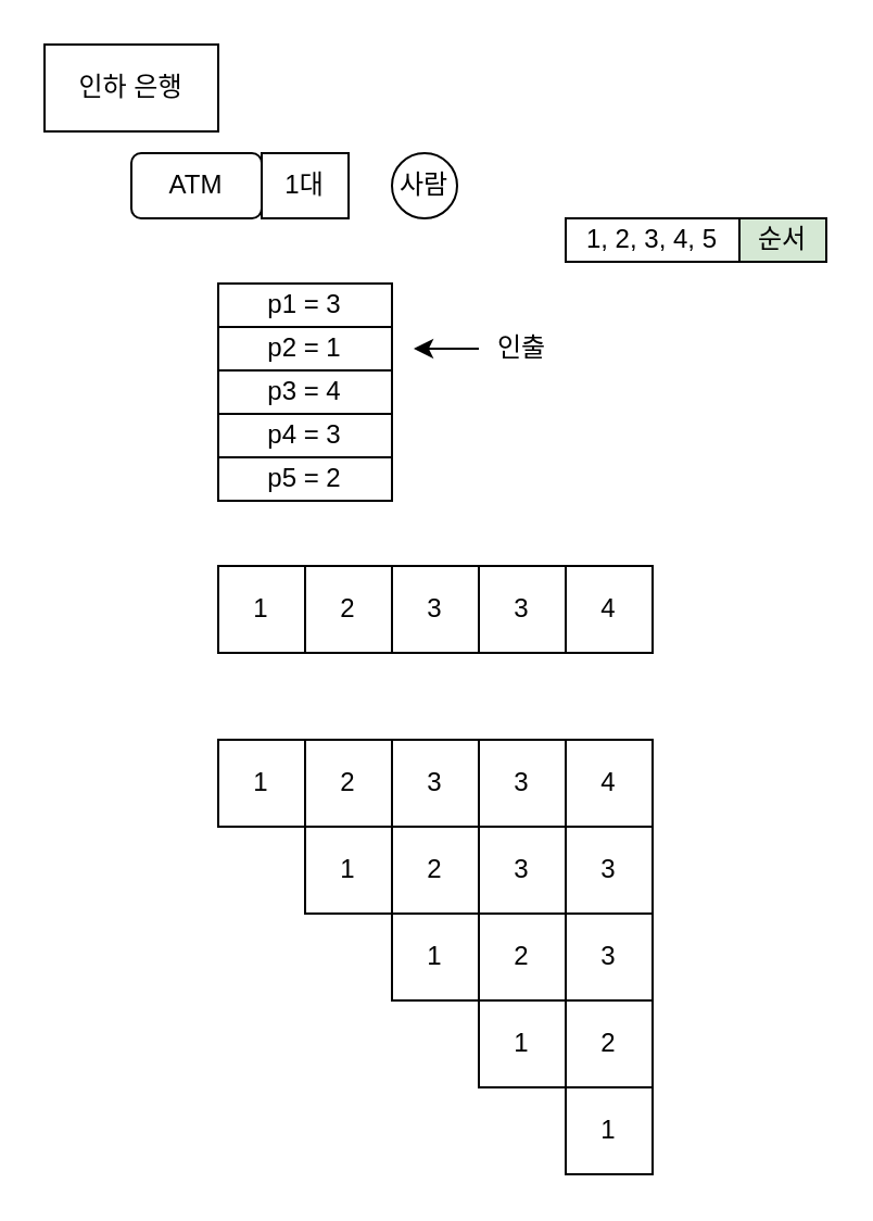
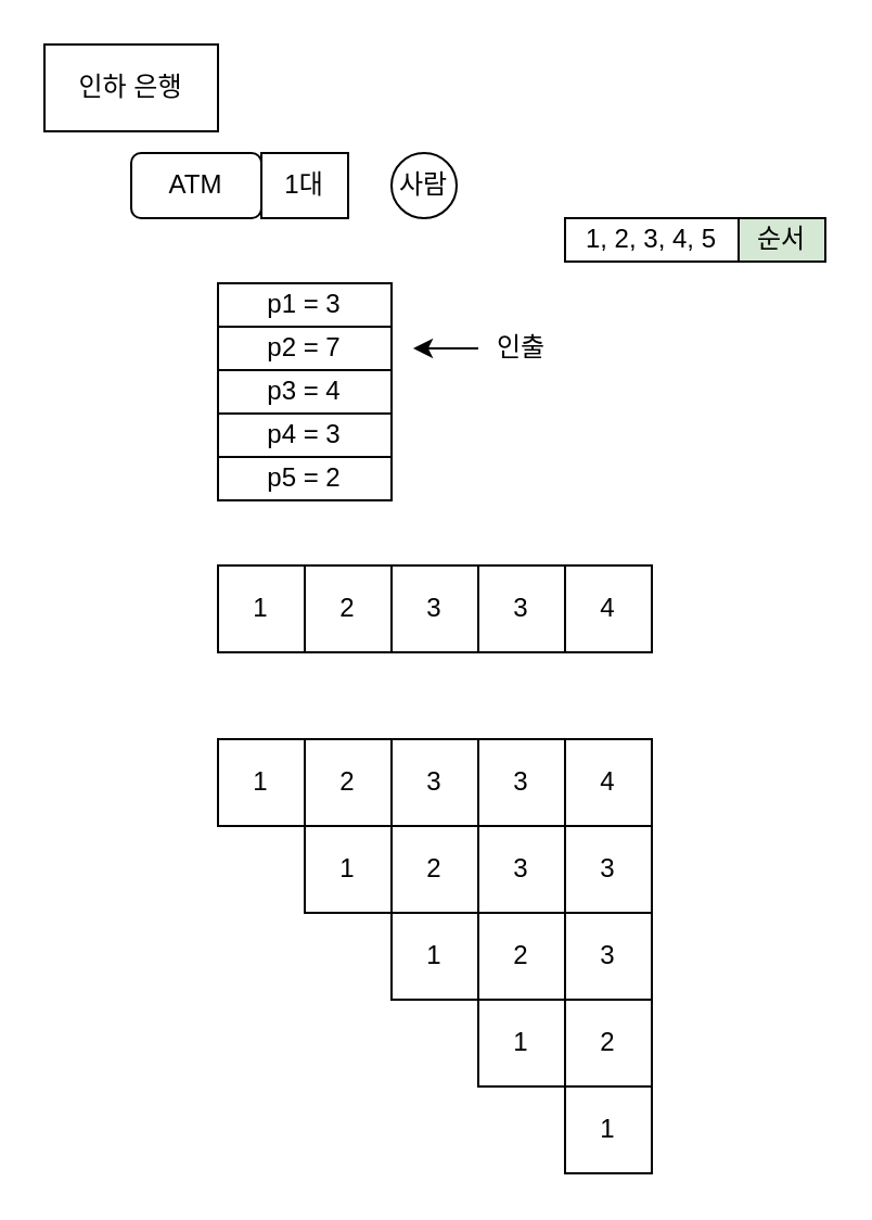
  <mxCell id="0" />
  <mxCell id="1" parent="0" />
  <mxCell id="2" value="인하 은행" style="rounded=0;whiteSpace=wrap;html=1;" vertex="1" parent="1"><mxGeometry x="20" y="20" width="80" height="40" as="geometry" /></mxCell>
  <mxCell id="3" value="ATM" style="whiteSpace=wrap;html=1;rounded=1;" vertex="1" parent="1"><mxGeometry x="60" y="70" width="60" height="30" as="geometry" /></mxCell>
  <mxCell id="4" value="1대" style="rounded=0;whiteSpace=wrap;html=1;" vertex="1" parent="1"><mxGeometry x="120" y="70" width="40" height="30" as="geometry" /></mxCell>
  <mxCell id="5" value="사람" style="ellipse;whiteSpace=wrap;html=1;aspect=fixed;" vertex="1" parent="1"><mxGeometry x="180" y="70" width="30" height="30" as="geometry" /></mxCell>
  <mxCell id="6" value="p1 = 3" style="rounded=0;whiteSpace=wrap;html=1;" vertex="1" parent="1"><mxGeometry x="100" y="130" width="80" height="20" as="geometry" /></mxCell>
- <mxCell id="7" value="p2 = 1" style="rounded=0;whiteSpace=wrap;html=1;" vertex="1" parent="1"><mxGeometry x="100" y="150" width="80" height="20" as="geometry" /></mxCell>
+ <mxCell id="7" value="p2 = 7" style="rounded=0;whiteSpace=wrap;html=1;" vertex="1" parent="1"><mxGeometry x="100" y="150" width="80" height="20" as="geometry" /></mxCell>
  <mxCell id="8" value="p3 = 4" style="rounded=0;whiteSpace=wrap;html=1;" vertex="1" parent="1"><mxGeometry x="100" y="170" width="80" height="20" as="geometry" /></mxCell>
  <mxCell id="9" value="p4 = 3" style="rounded=0;whiteSpace=wrap;html=1;" vertex="1" parent="1"><mxGeometry x="100" y="190" width="80" height="20" as="geometry" /></mxCell>
  <mxCell id="10" value="p5 = 2" style="rounded=0;whiteSpace=wrap;html=1;" vertex="1" parent="1"><mxGeometry x="100" y="210" width="80" height="20" as="geometry" /></mxCell>
  <mxCell id="11" value="" style="group" vertex="1" connectable="0" parent="1"><mxGeometry x="260" y="100" width="120" height="20" as="geometry" /></mxCell>
  <mxCell id="12" value="" style="group" vertex="1" connectable="0" parent="11"><mxGeometry width="120" height="20" as="geometry" /></mxCell>
  <mxCell id="13" value="1, 2, 3, 4, 5" style="rounded=0;whiteSpace=wrap;html=1;" vertex="1" parent="12"><mxGeometry width="80" height="20" as="geometry" /></mxCell>
  <mxCell id="14" value="순서" style="rounded=0;whiteSpace=wrap;html=1;fillColor=#d5e8d4;" vertex="1" parent="12"><mxGeometry x="80" width="40" height="20" as="geometry" /></mxCell>
  <mxCell id="15" style="edgeStyle=orthogonalEdgeStyle;rounded=0;orthogonalLoop=1;jettySize=auto;html=1;" edge="1" parent="1" source="16"><mxGeometry relative="1" as="geometry"><mxPoint x="190" y="160" as="targetPoint" /></mxGeometry></mxCell>
  <mxCell id="16" value="인출" style="text;html=1;strokeColor=none;fillColor=none;align=center;verticalAlign=middle;whiteSpace=wrap;rounded=0;" vertex="1" parent="1"><mxGeometry x="220" y="150" width="40" height="20" as="geometry" /></mxCell>
  <mxCell id="17" value="3" style="rounded=0;whiteSpace=wrap;html=1;" vertex="1" parent="1"><mxGeometry x="180" y="260" width="40" height="40" as="geometry" /></mxCell>
  <mxCell id="18" value="1" style="rounded=0;whiteSpace=wrap;html=1;" vertex="1" parent="1"><mxGeometry x="100" y="260" width="40" height="40" as="geometry" /></mxCell>
  <mxCell id="19" value="4" style="rounded=0;whiteSpace=wrap;html=1;" vertex="1" parent="1"><mxGeometry x="260" y="260" width="40" height="40" as="geometry" /></mxCell>
  <mxCell id="20" value="3" style="rounded=0;whiteSpace=wrap;html=1;" vertex="1" parent="1"><mxGeometry x="220" y="260" width="40" height="40" as="geometry" /></mxCell>
  <mxCell id="21" value="2" style="rounded=0;whiteSpace=wrap;html=1;" vertex="1" parent="1"><mxGeometry x="140" y="260" width="40" height="40" as="geometry" /></mxCell>
  <mxCell id="22" value="1" style="rounded=0;whiteSpace=wrap;html=1;" vertex="1" parent="1"><mxGeometry x="100" y="340" width="40" height="40" as="geometry" /></mxCell>
  <mxCell id="23" value="1" style="rounded=0;whiteSpace=wrap;html=1;" vertex="1" parent="1"><mxGeometry x="140" y="380" width="40" height="40" as="geometry" /></mxCell>
  <mxCell id="24" value="2" style="rounded=0;whiteSpace=wrap;html=1;" vertex="1" parent="1"><mxGeometry x="140" y="340" width="40" height="40" as="geometry" /></mxCell>
  <mxCell id="25" value="3" style="rounded=0;whiteSpace=wrap;html=1;" vertex="1" parent="1"><mxGeometry x="180" y="340" width="40" height="40" as="geometry" /></mxCell>
  <mxCell id="26" value="2" style="rounded=0;whiteSpace=wrap;html=1;" vertex="1" parent="1"><mxGeometry x="180" y="380" width="40" height="40" as="geometry" /></mxCell>
  <mxCell id="27" value="1" style="rounded=0;whiteSpace=wrap;html=1;" vertex="1" parent="1"><mxGeometry x="180" y="420" width="40" height="40" as="geometry" /></mxCell>
  <mxCell id="28" value="3" style="rounded=0;whiteSpace=wrap;html=1;" vertex="1" parent="1"><mxGeometry x="220" y="380" width="40" height="40" as="geometry" /></mxCell>
  <mxCell id="29" value="2" style="rounded=0;whiteSpace=wrap;html=1;" vertex="1" parent="1"><mxGeometry x="220" y="420" width="40" height="40" as="geometry" /></mxCell>
  <mxCell id="30" value="1" style="rounded=0;whiteSpace=wrap;html=1;" vertex="1" parent="1"><mxGeometry x="220" y="460" width="40" height="40" as="geometry" /></mxCell>
  <mxCell id="31" value="3" style="rounded=0;whiteSpace=wrap;html=1;" vertex="1" parent="1"><mxGeometry x="220" y="340" width="40" height="40" as="geometry" /></mxCell>
  <mxCell id="32" value="4" style="rounded=0;whiteSpace=wrap;html=1;" vertex="1" parent="1"><mxGeometry x="260" y="340" width="40" height="40" as="geometry" /></mxCell>
  <mxCell id="33" value="3" style="rounded=0;whiteSpace=wrap;html=1;" vertex="1" parent="1"><mxGeometry x="260" y="420" width="40" height="40" as="geometry" /></mxCell>
  <mxCell id="34" value="2" style="rounded=0;whiteSpace=wrap;html=1;" vertex="1" parent="1"><mxGeometry x="260" y="460" width="40" height="40" as="geometry" /></mxCell>
  <mxCell id="35" value="1" style="rounded=0;whiteSpace=wrap;html=1;" vertex="1" parent="1"><mxGeometry x="260" y="500" width="40" height="40" as="geometry" /></mxCell>
  <mxCell id="36" value="3" style="rounded=0;whiteSpace=wrap;html=1;" vertex="1" parent="1"><mxGeometry x="260" y="380" width="40" height="40" as="geometry" /></mxCell>
